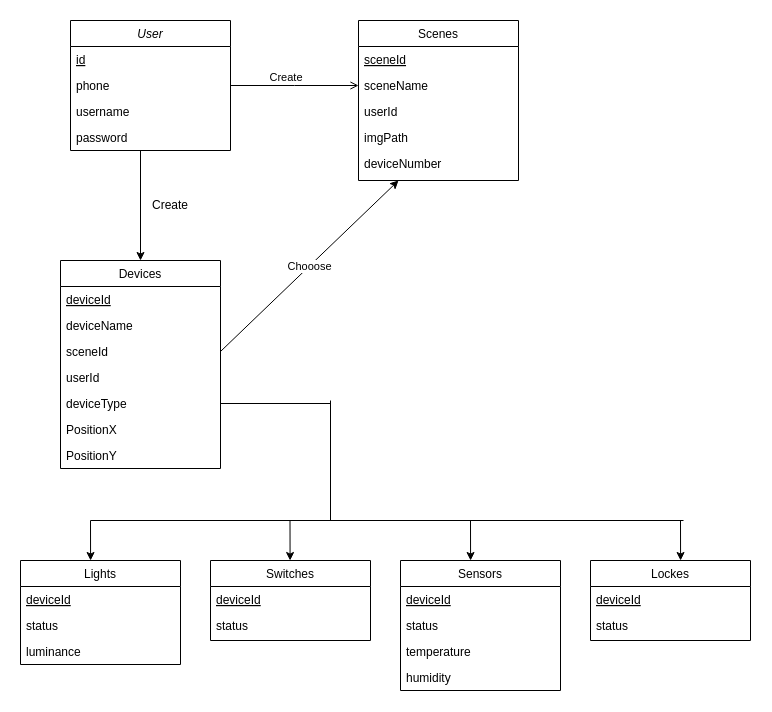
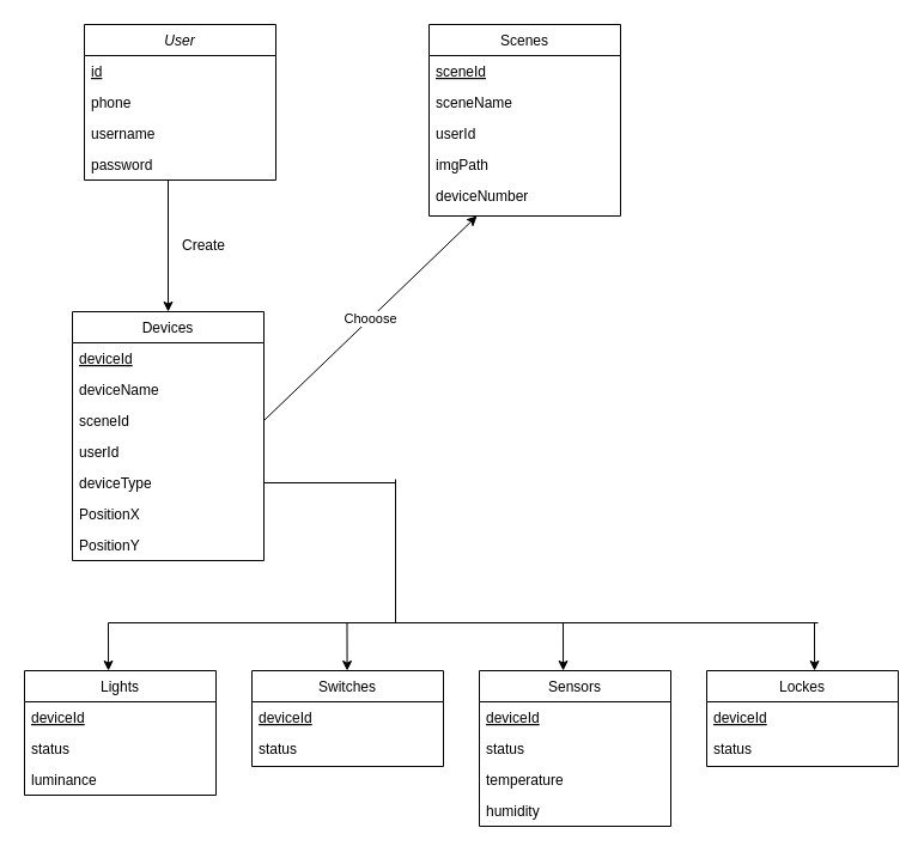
  <mxCell id="0" />
  <mxCell id="1" parent="0" />
  <mxCell id="2" value="User" style="swimlane;fontStyle=2;align=center;verticalAlign=top;childLayout=stackLayout;horizontal=1;startSize=26;horizontalStack=0;resizeParent=1;resizeLast=0;collapsible=1;marginBottom=0;rounded=0;shadow=0;strokeWidth=1;" parent="1" vertex="1"><mxGeometry x="70" y="20" width="160" height="130" as="geometry"><mxRectangle x="230" y="140" width="160" height="26" as="alternateBounds" /></mxGeometry></mxCell>
  <mxCell id="3" value="id" style="text;align=left;verticalAlign=top;spacingLeft=4;spacingRight=4;overflow=hidden;rotatable=0;points=[[0,0.5],[1,0.5]];portConstraint=eastwest;fontStyle=4" parent="2" vertex="1"><mxGeometry y="26" width="160" height="26" as="geometry" /></mxCell>
  <mxCell id="4" value="phone" style="text;align=left;verticalAlign=top;spacingLeft=4;spacingRight=4;overflow=hidden;rotatable=0;points=[[0,0.5],[1,0.5]];portConstraint=eastwest;rounded=0;shadow=0;html=0;" parent="2" vertex="1"><mxGeometry y="52" width="160" height="26" as="geometry" /></mxCell>
  <mxCell id="5" value="username" style="text;align=left;verticalAlign=top;spacingLeft=4;spacingRight=4;overflow=hidden;rotatable=0;points=[[0,0.5],[1,0.5]];portConstraint=eastwest;rounded=0;shadow=0;html=0;" parent="2" vertex="1"><mxGeometry y="78" width="160" height="26" as="geometry" /></mxCell>
  <mxCell id="6" value="password" style="text;align=left;verticalAlign=top;spacingLeft=4;spacingRight=4;overflow=hidden;rotatable=0;points=[[0,0.5],[1,0.5]];portConstraint=eastwest;rounded=0;shadow=0;html=0;" vertex="1" parent="2"><mxGeometry y="104" width="160" height="26" as="geometry" /></mxCell>
  <mxCell id="7" value="Scenes" style="swimlane;fontStyle=0;align=center;verticalAlign=top;childLayout=stackLayout;horizontal=1;startSize=26;horizontalStack=0;resizeParent=1;resizeLast=0;collapsible=1;marginBottom=0;rounded=0;shadow=0;strokeWidth=1;" parent="1" vertex="1"><mxGeometry x="358" y="20" width="160" height="160" as="geometry"><mxRectangle x="550" y="140" width="160" height="26" as="alternateBounds" /></mxGeometry></mxCell>
  <mxCell id="8" value="sceneId" style="text;align=left;verticalAlign=top;spacingLeft=4;spacingRight=4;overflow=hidden;rotatable=0;points=[[0,0.5],[1,0.5]];portConstraint=eastwest;fontStyle=4" parent="7" vertex="1"><mxGeometry y="26" width="160" height="26" as="geometry" /></mxCell>
  <mxCell id="9" value="sceneName" style="text;align=left;verticalAlign=top;spacingLeft=4;spacingRight=4;overflow=hidden;rotatable=0;points=[[0,0.5],[1,0.5]];portConstraint=eastwest;rounded=0;shadow=0;html=0;" parent="7" vertex="1"><mxGeometry y="52" width="160" height="26" as="geometry" /></mxCell>
  <mxCell id="10" value="userId" style="text;align=left;verticalAlign=top;spacingLeft=4;spacingRight=4;overflow=hidden;rotatable=0;points=[[0,0.5],[1,0.5]];portConstraint=eastwest;rounded=0;shadow=0;html=0;" parent="7" vertex="1"><mxGeometry y="78" width="160" height="26" as="geometry" /></mxCell>
  <mxCell id="11" value="imgPath" style="text;align=left;verticalAlign=top;spacingLeft=4;spacingRight=4;overflow=hidden;rotatable=0;points=[[0,0.5],[1,0.5]];portConstraint=eastwest;rounded=0;shadow=0;html=0;" parent="7" vertex="1"><mxGeometry y="104" width="160" height="26" as="geometry" /></mxCell>
  <mxCell id="12" value="deviceNumber" style="text;align=left;verticalAlign=top;spacingLeft=4;spacingRight=4;overflow=hidden;rotatable=0;points=[[0,0.5],[1,0.5]];portConstraint=eastwest;rounded=0;shadow=0;html=0;" parent="7" vertex="1"><mxGeometry y="130" width="160" height="26" as="geometry" /></mxCell>
- <mxCell id="13" value="Create" style="endArrow=open;shadow=0;strokeWidth=1;rounded=0;endFill=1;edgeStyle=elbowEdgeStyle;elbow=vertical;" parent="1" source="2" target="7" edge="1"><mxGeometry x="0.5" y="41" relative="1" as="geometry"><mxPoint x="230" y="92" as="sourcePoint" /><mxPoint x="390" y="92" as="targetPoint" /><mxPoint x="-40" y="32" as="offset" /></mxGeometry></mxCell>
  <mxCell id="14" value="Devices" style="swimlane;fontStyle=0;align=center;verticalAlign=top;childLayout=stackLayout;horizontal=1;startSize=26;horizontalStack=0;resizeParent=1;resizeLast=0;collapsible=1;marginBottom=0;rounded=0;shadow=0;strokeWidth=1;" vertex="1" parent="1"><mxGeometry x="60" y="260" width="160" height="208" as="geometry"><mxRectangle x="550" y="140" width="160" height="26" as="alternateBounds" /></mxGeometry></mxCell>
  <mxCell id="15" value="deviceId" style="text;align=left;verticalAlign=top;spacingLeft=4;spacingRight=4;overflow=hidden;rotatable=0;points=[[0,0.5],[1,0.5]];portConstraint=eastwest;fontStyle=4" vertex="1" parent="14"><mxGeometry y="26" width="160" height="26" as="geometry" /></mxCell>
  <mxCell id="16" value="deviceName" style="text;align=left;verticalAlign=top;spacingLeft=4;spacingRight=4;overflow=hidden;rotatable=0;points=[[0,0.5],[1,0.5]];portConstraint=eastwest;rounded=0;shadow=0;html=0;" vertex="1" parent="14"><mxGeometry y="52" width="160" height="26" as="geometry" /></mxCell>
  <mxCell id="17" value="sceneId" style="text;align=left;verticalAlign=top;spacingLeft=4;spacingRight=4;overflow=hidden;rotatable=0;points=[[0,0.5],[1,0.5]];portConstraint=eastwest;rounded=0;shadow=0;html=0;" vertex="1" parent="14"><mxGeometry y="78" width="160" height="26" as="geometry" /></mxCell>
  <mxCell id="18" value="userId" style="text;align=left;verticalAlign=top;spacingLeft=4;spacingRight=4;overflow=hidden;rotatable=0;points=[[0,0.5],[1,0.5]];portConstraint=eastwest;rounded=0;shadow=0;html=0;" vertex="1" parent="14"><mxGeometry y="104" width="160" height="26" as="geometry" /></mxCell>
  <mxCell id="19" value="deviceType" style="text;align=left;verticalAlign=top;spacingLeft=4;spacingRight=4;overflow=hidden;rotatable=0;points=[[0,0.5],[1,0.5]];portConstraint=eastwest;rounded=0;shadow=0;html=0;" vertex="1" parent="14"><mxGeometry y="130" width="160" height="26" as="geometry" /></mxCell>
  <mxCell id="20" value="PositionX" style="text;align=left;verticalAlign=top;spacingLeft=4;spacingRight=4;overflow=hidden;rotatable=0;points=[[0,0.5],[1,0.5]];portConstraint=eastwest;rounded=0;shadow=0;html=0;" vertex="1" parent="14"><mxGeometry y="156" width="160" height="26" as="geometry" /></mxCell>
  <mxCell id="21" value="PositionY" style="text;align=left;verticalAlign=top;spacingLeft=4;spacingRight=4;overflow=hidden;rotatable=0;points=[[0,0.5],[1,0.5]];portConstraint=eastwest;rounded=0;shadow=0;html=0;" vertex="1" parent="14"><mxGeometry y="182" width="160" height="26" as="geometry" /></mxCell>
  <mxCell id="22" value="" style="endArrow=classic;html=1;rounded=0;entryX=0.5;entryY=0;entryDx=0;entryDy=0;" edge="1" parent="1" target="14"><mxGeometry width="50" height="50" relative="1" as="geometry"><mxPoint x="140" y="150" as="sourcePoint" /><mxPoint x="200" y="170" as="targetPoint" /></mxGeometry></mxCell>
  <mxCell id="23" value="Create" style="text;html=1;strokeColor=none;fillColor=none;align=center;verticalAlign=middle;whiteSpace=wrap;rounded=0;" vertex="1" parent="1"><mxGeometry x="140" y="190" width="60" height="30" as="geometry" /></mxCell>
  <mxCell id="24" value="Chooose" style="edgeStyle=none;orthogonalLoop=1;jettySize=auto;html=1;rounded=0;entryX=0.25;entryY=1;entryDx=0;entryDy=0;exitX=1;exitY=0.5;exitDx=0;exitDy=0;" edge="1" parent="1" source="17" target="7"><mxGeometry width="80" relative="1" as="geometry"><mxPoint x="260" y="310" as="sourcePoint" /><mxPoint x="340" y="310" as="targetPoint" /><Array as="points" /></mxGeometry></mxCell>
  <mxCell id="25" value="Lights" style="swimlane;fontStyle=0;align=center;verticalAlign=top;childLayout=stackLayout;horizontal=1;startSize=26;horizontalStack=0;resizeParent=1;resizeLast=0;collapsible=1;marginBottom=0;rounded=0;shadow=0;strokeWidth=1;" vertex="1" parent="1"><mxGeometry x="20" y="560" width="160" height="104" as="geometry"><mxRectangle x="550" y="140" width="160" height="26" as="alternateBounds" /></mxGeometry></mxCell>
  <mxCell id="26" value="deviceId" style="text;align=left;verticalAlign=top;spacingLeft=4;spacingRight=4;overflow=hidden;rotatable=0;points=[[0,0.5],[1,0.5]];portConstraint=eastwest;fontStyle=4" vertex="1" parent="25"><mxGeometry y="26" width="160" height="26" as="geometry" /></mxCell>
  <mxCell id="27" value="status" style="text;align=left;verticalAlign=top;spacingLeft=4;spacingRight=4;overflow=hidden;rotatable=0;points=[[0,0.5],[1,0.5]];portConstraint=eastwest;rounded=0;shadow=0;html=0;" vertex="1" parent="25"><mxGeometry y="52" width="160" height="26" as="geometry" /></mxCell>
  <mxCell id="28" value="luminance" style="text;align=left;verticalAlign=top;spacingLeft=4;spacingRight=4;overflow=hidden;rotatable=0;points=[[0,0.5],[1,0.5]];portConstraint=eastwest;rounded=0;shadow=0;html=0;" vertex="1" parent="25"><mxGeometry y="78" width="160" height="26" as="geometry" /></mxCell>
  <mxCell id="29" value="Switches" style="swimlane;fontStyle=0;align=center;verticalAlign=top;childLayout=stackLayout;horizontal=1;startSize=26;horizontalStack=0;resizeParent=1;resizeLast=0;collapsible=1;marginBottom=0;rounded=0;shadow=0;strokeWidth=1;" vertex="1" parent="1"><mxGeometry x="210" y="560" width="160" height="80" as="geometry"><mxRectangle x="550" y="140" width="160" height="26" as="alternateBounds" /></mxGeometry></mxCell>
  <mxCell id="30" value="deviceId" style="text;align=left;verticalAlign=top;spacingLeft=4;spacingRight=4;overflow=hidden;rotatable=0;points=[[0,0.5],[1,0.5]];portConstraint=eastwest;fontStyle=4" vertex="1" parent="29"><mxGeometry y="26" width="160" height="26" as="geometry" /></mxCell>
  <mxCell id="31" value="status" style="text;align=left;verticalAlign=top;spacingLeft=4;spacingRight=4;overflow=hidden;rotatable=0;points=[[0,0.5],[1,0.5]];portConstraint=eastwest;rounded=0;shadow=0;html=0;" vertex="1" parent="29"><mxGeometry y="52" width="160" height="26" as="geometry" /></mxCell>
  <mxCell id="32" value="Sensors" style="swimlane;fontStyle=0;align=center;verticalAlign=top;childLayout=stackLayout;horizontal=1;startSize=26;horizontalStack=0;resizeParent=1;resizeLast=0;collapsible=1;marginBottom=0;rounded=0;shadow=0;strokeWidth=1;" vertex="1" parent="1"><mxGeometry x="400" y="560" width="160" height="130" as="geometry"><mxRectangle x="550" y="140" width="160" height="26" as="alternateBounds" /></mxGeometry></mxCell>
  <mxCell id="33" value="deviceId" style="text;align=left;verticalAlign=top;spacingLeft=4;spacingRight=4;overflow=hidden;rotatable=0;points=[[0,0.5],[1,0.5]];portConstraint=eastwest;fontStyle=4" vertex="1" parent="32"><mxGeometry y="26" width="160" height="26" as="geometry" /></mxCell>
  <mxCell id="34" value="status" style="text;align=left;verticalAlign=top;spacingLeft=4;spacingRight=4;overflow=hidden;rotatable=0;points=[[0,0.5],[1,0.5]];portConstraint=eastwest;rounded=0;shadow=0;html=0;" vertex="1" parent="32"><mxGeometry y="52" width="160" height="26" as="geometry" /></mxCell>
  <mxCell id="35" value="temperature" style="text;align=left;verticalAlign=top;spacingLeft=4;spacingRight=4;overflow=hidden;rotatable=0;points=[[0,0.5],[1,0.5]];portConstraint=eastwest;rounded=0;shadow=0;html=0;" vertex="1" parent="32"><mxGeometry y="78" width="160" height="26" as="geometry" /></mxCell>
  <mxCell id="36" value="humidity" style="text;align=left;verticalAlign=top;spacingLeft=4;spacingRight=4;overflow=hidden;rotatable=0;points=[[0,0.5],[1,0.5]];portConstraint=eastwest;rounded=0;shadow=0;html=0;" vertex="1" parent="32"><mxGeometry y="104" width="160" height="26" as="geometry" /></mxCell>
  <mxCell id="37" value="Lockes" style="swimlane;fontStyle=0;align=center;verticalAlign=top;childLayout=stackLayout;horizontal=1;startSize=26;horizontalStack=0;resizeParent=1;resizeLast=0;collapsible=1;marginBottom=0;rounded=0;shadow=0;strokeWidth=1;" vertex="1" parent="1"><mxGeometry x="590" y="560" width="160" height="80" as="geometry"><mxRectangle x="550" y="140" width="160" height="26" as="alternateBounds" /></mxGeometry></mxCell>
  <mxCell id="38" value="deviceId" style="text;align=left;verticalAlign=top;spacingLeft=4;spacingRight=4;overflow=hidden;rotatable=0;points=[[0,0.5],[1,0.5]];portConstraint=eastwest;fontStyle=4" vertex="1" parent="37"><mxGeometry y="26" width="160" height="26" as="geometry" /></mxCell>
  <mxCell id="39" value="status" style="text;align=left;verticalAlign=top;spacingLeft=4;spacingRight=4;overflow=hidden;rotatable=0;points=[[0,0.5],[1,0.5]];portConstraint=eastwest;rounded=0;shadow=0;html=0;" vertex="1" parent="37"><mxGeometry y="52" width="160" height="26" as="geometry" /></mxCell>
  <mxCell id="40" value="" style="endArrow=none;html=1;rounded=0;exitX=1;exitY=0.5;exitDx=0;exitDy=0;" edge="1" parent="1" source="19"><mxGeometry width="50" height="50" relative="1" as="geometry"><mxPoint x="239" y="410" as="sourcePoint" /><mxPoint x="330" y="403" as="targetPoint" /></mxGeometry></mxCell>
  <mxCell id="41" value="" style="endArrow=none;html=1;rounded=0;" edge="1" parent="1"><mxGeometry width="50" height="50" relative="1" as="geometry"><mxPoint x="330" y="520" as="sourcePoint" /><mxPoint x="330" y="400" as="targetPoint" /></mxGeometry></mxCell>
  <mxCell id="42" value="" style="endArrow=none;html=1;rounded=0;" edge="1" parent="1"><mxGeometry width="50" height="50" relative="1" as="geometry"><mxPoint x="90" y="520" as="sourcePoint" /><mxPoint x="683" y="520" as="targetPoint" /></mxGeometry></mxCell>
  <mxCell id="43" value="" style="endArrow=classic;html=1;rounded=0;entryX=0.438;entryY=0;entryDx=0;entryDy=0;entryPerimeter=0;" edge="1" parent="1" target="25"><mxGeometry x="-0.5" y="40" width="50" height="50" relative="1" as="geometry"><mxPoint x="90" y="520" as="sourcePoint" /><mxPoint x="0" y="600" as="targetPoint" /><mxPoint as="offset" /></mxGeometry></mxCell>
  <mxCell id="44" value="" style="endArrow=classic;html=1;rounded=0;entryX=0.438;entryY=0;entryDx=0;entryDy=0;entryPerimeter=0;" edge="1" parent="1"><mxGeometry x="-0.5" y="40" width="50" height="50" relative="1" as="geometry"><mxPoint x="289.5" y="520" as="sourcePoint" /><mxPoint x="289.58" y="560" as="targetPoint" /><mxPoint as="offset" /></mxGeometry></mxCell>
  <mxCell id="45" value="" style="endArrow=classic;html=1;rounded=0;entryX=0.438;entryY=0;entryDx=0;entryDy=0;entryPerimeter=0;" edge="1" parent="1"><mxGeometry x="-0.5" y="40" width="50" height="50" relative="1" as="geometry"><mxPoint x="470" y="520" as="sourcePoint" /><mxPoint x="470.08" y="560" as="targetPoint" /><mxPoint as="offset" /></mxGeometry></mxCell>
  <mxCell id="46" value="" style="endArrow=classic;html=1;rounded=0;entryX=0.438;entryY=0;entryDx=0;entryDy=0;entryPerimeter=0;" edge="1" parent="1"><mxGeometry x="-0.5" y="40" width="50" height="50" relative="1" as="geometry"><mxPoint x="680" y="520" as="sourcePoint" /><mxPoint x="680.08" y="560" as="targetPoint" /><mxPoint as="offset" /></mxGeometry></mxCell>
